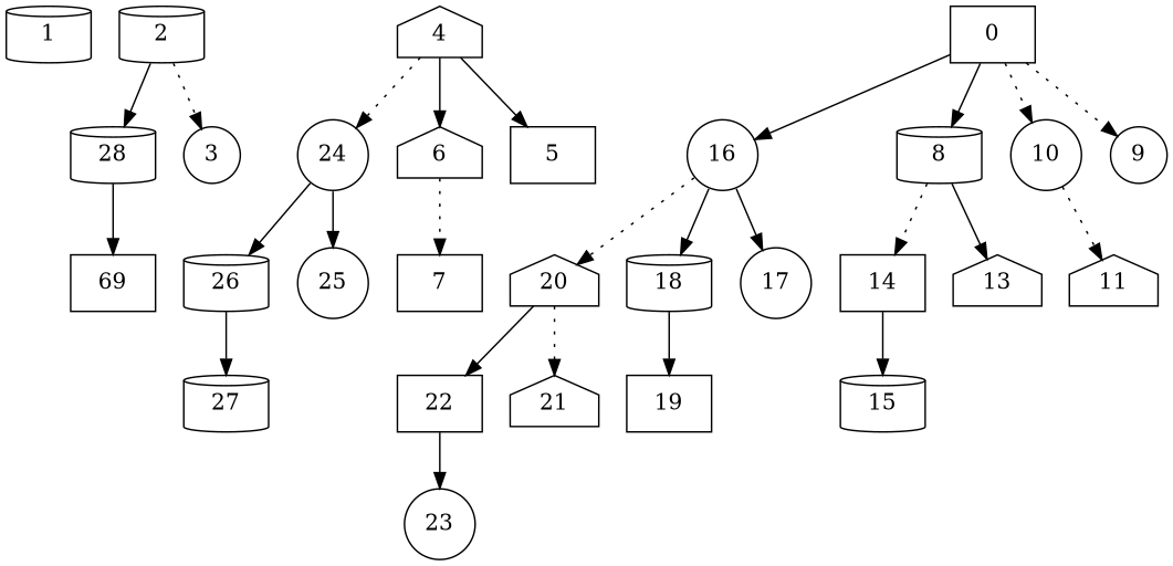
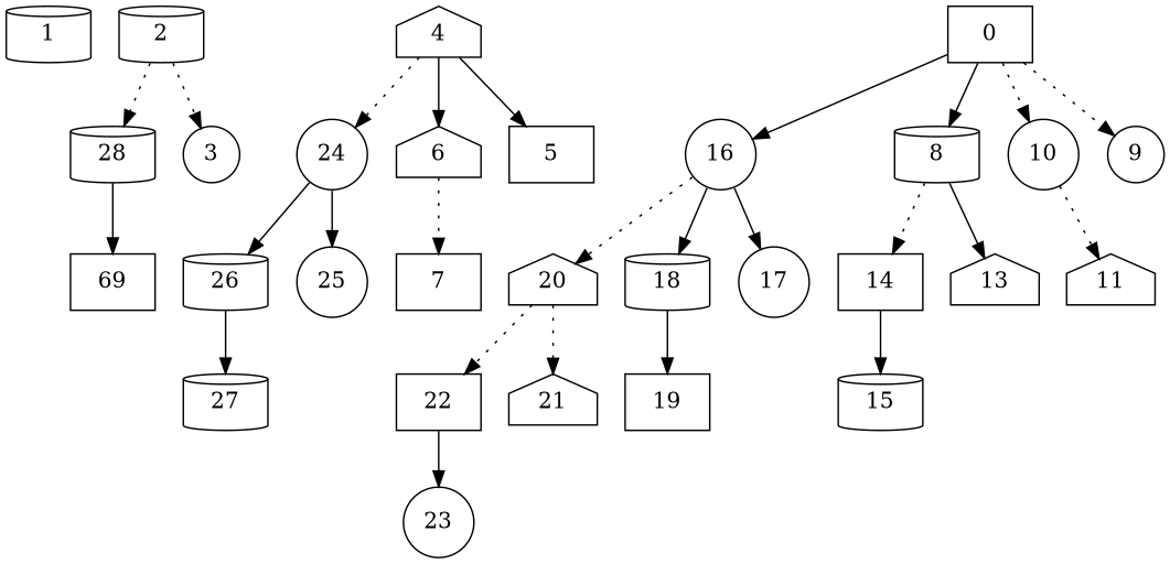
  digraph {
    node [shape=cylinder]
    edge [style=solid]
    1
    2
    28
    3 [shape=circle]
    n5 [label=69 shape=box]
    4 [shape=house]
    24 [shape=circle]
    6 [shape=house]
    5 [shape=box]
    26
    25 [shape=circle]
    7 [shape=box]
    27
    0 [shape=box]
    16 [shape=circle]
    8
    10 [shape=circle]
    9 [shape=circle]
    20 [shape=house]
    18
    17 [shape=circle]
    14 [shape=box]
    13 [shape=house]
    11 [shape=house]
    22 [shape=box]
    21 [shape=house]
    19 [shape=box]
    23 [shape=circle]
    15
-   2 -> 28
+   2 -> 28 [style=dotted]
    2 -> 3 [style=dotted]
    28 -> n5
    4 -> 24 [style=dotted]
    4 -> 6
    4 -> 5
    24 -> 26
    24 -> 25
    6 -> 7 [style=dotted]
    26 -> 27
    0 -> 16
    0 -> 8
    0 -> 10 [style=dotted]
    0 -> 9 [style=dotted]
    16 -> 20 [style=dotted]
    16 -> 18
    16 -> 17
    8 -> 14 [style=dotted]
    8 -> 13
    10 -> 11 [style=dotted]
-   20 -> 22
+   20 -> 22 [style=dotted]
    20 -> 21 [style=dotted]
    18 -> 19
    14 -> 15
    22 -> 23
  }
